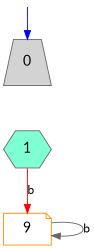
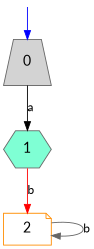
  digraph {
    compound=true
    fontname=Lato
    fontsize=10
    nodesep=0.5
    rankdir=TB
    ranksep=0.5
    node [fontname=Lato fontsize=16 style=filled color=gray40]
    edge [fontname=Lato]
    i0 [shape=point style=invis color=""]
    0 [fillcolor=lightgrey shape=trapezium]
    1 [fillcolor=aquamarine shape=hexagon]
-   2 [color=darkorange fillcolor=white shape=note label=9]
+   2 [color=darkorange fillcolor=white shape=note]
    i0 -> 0 [color=blue]
+   0 -> 1 [color=black label=a]
    1 -> 2 [color=red label=b]
    2 -> 2 [color=gray40 label=b]
  }
